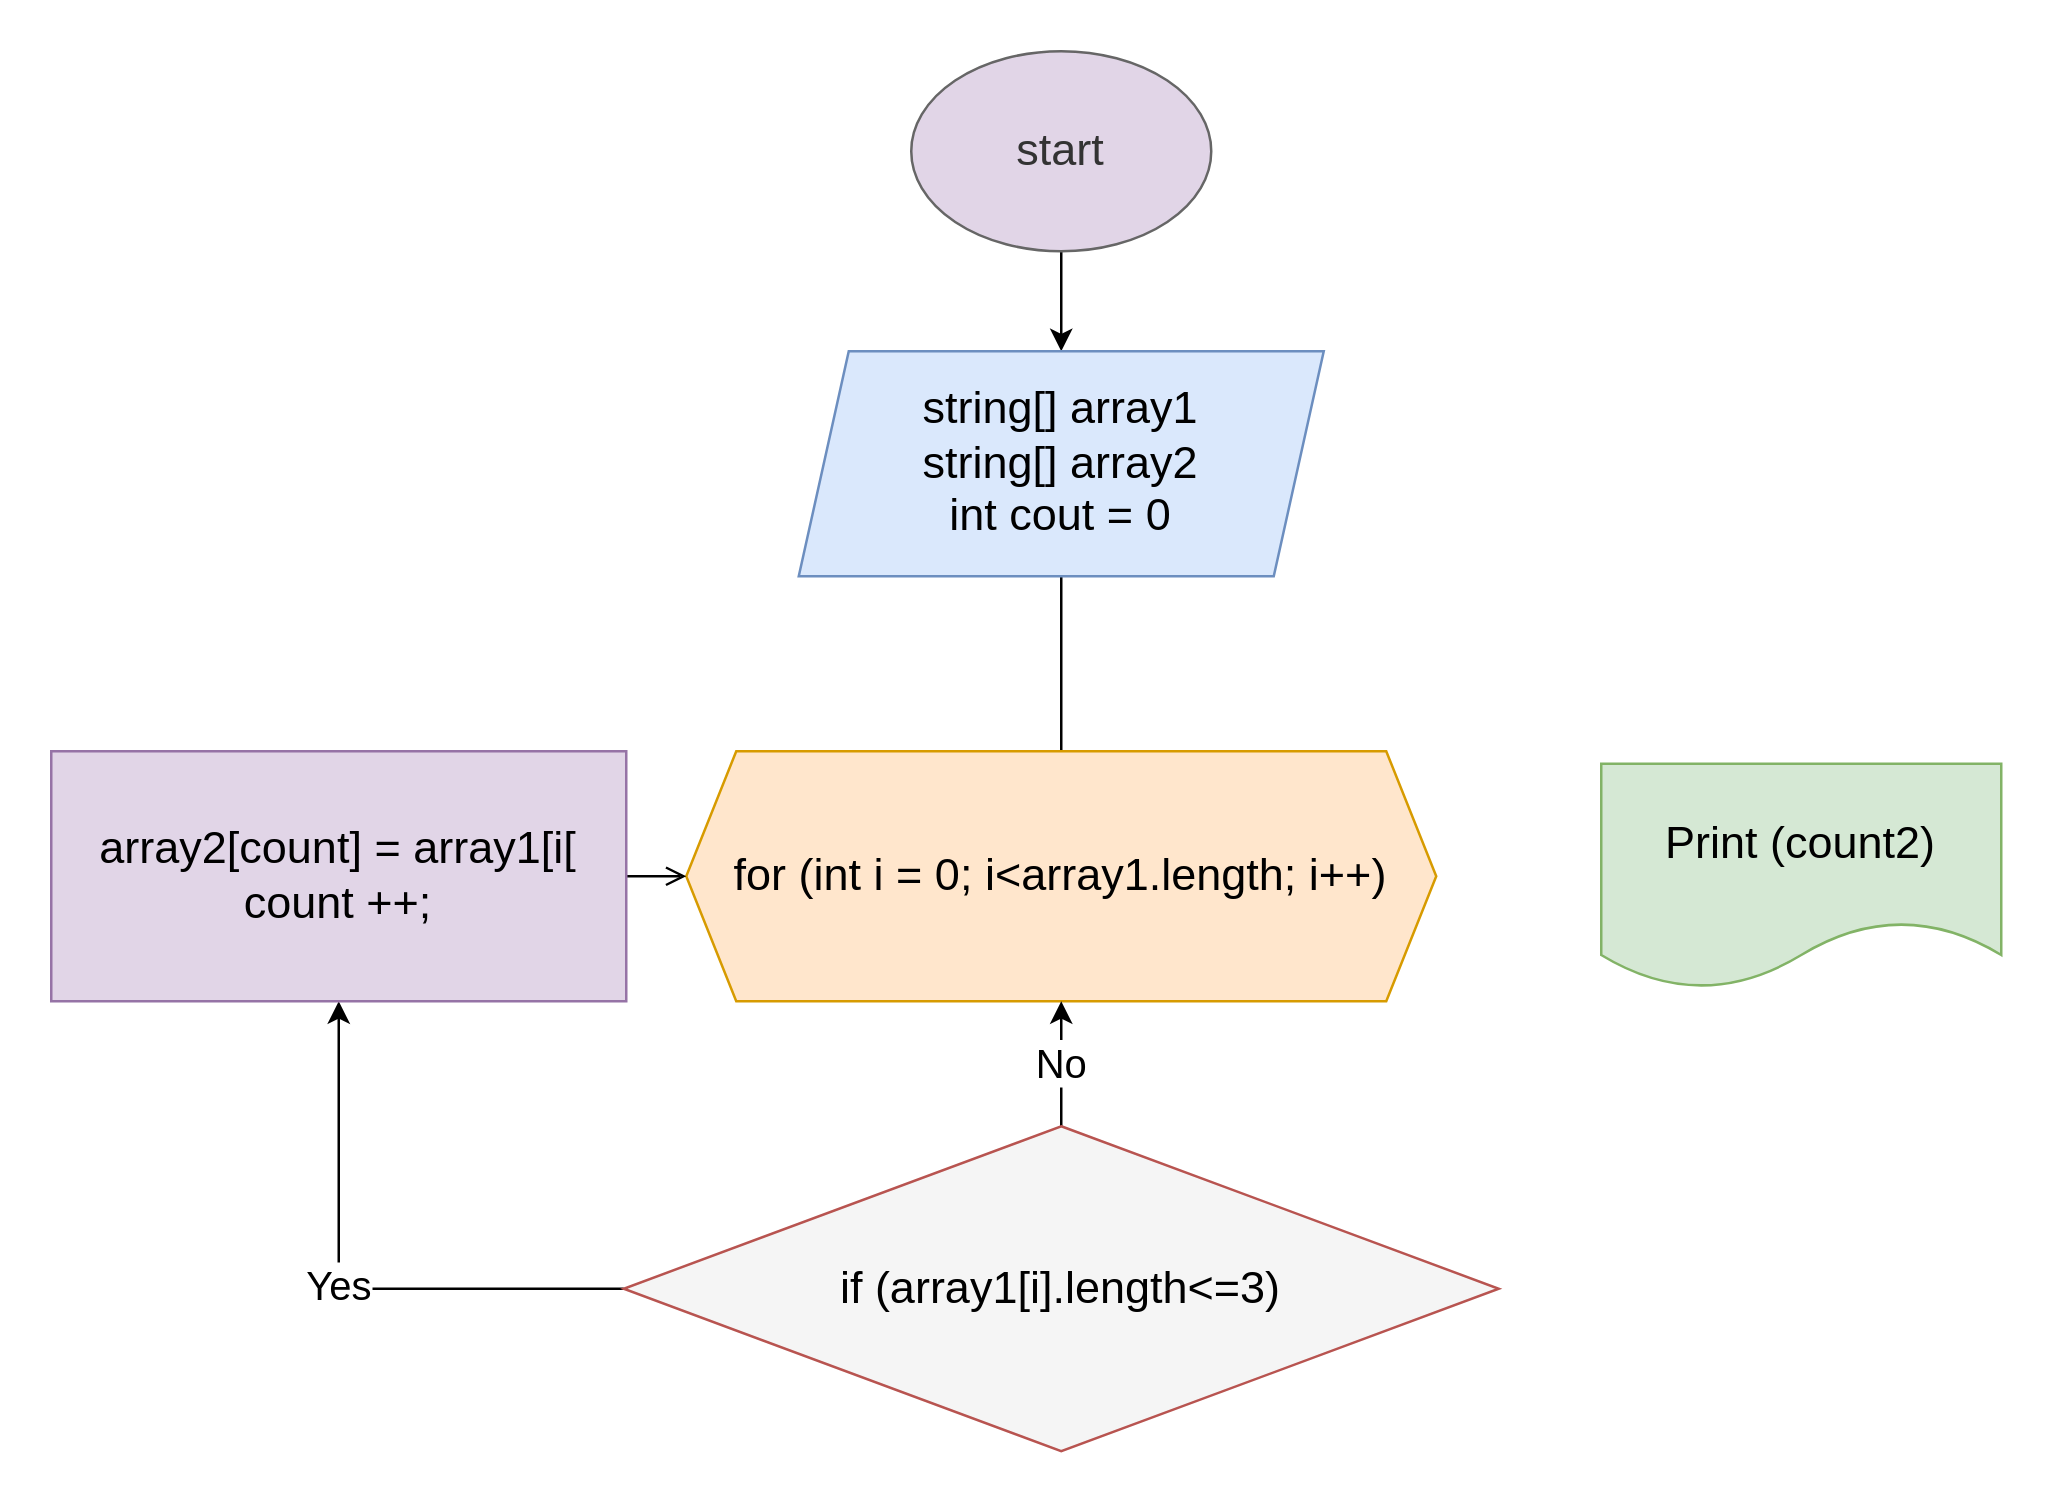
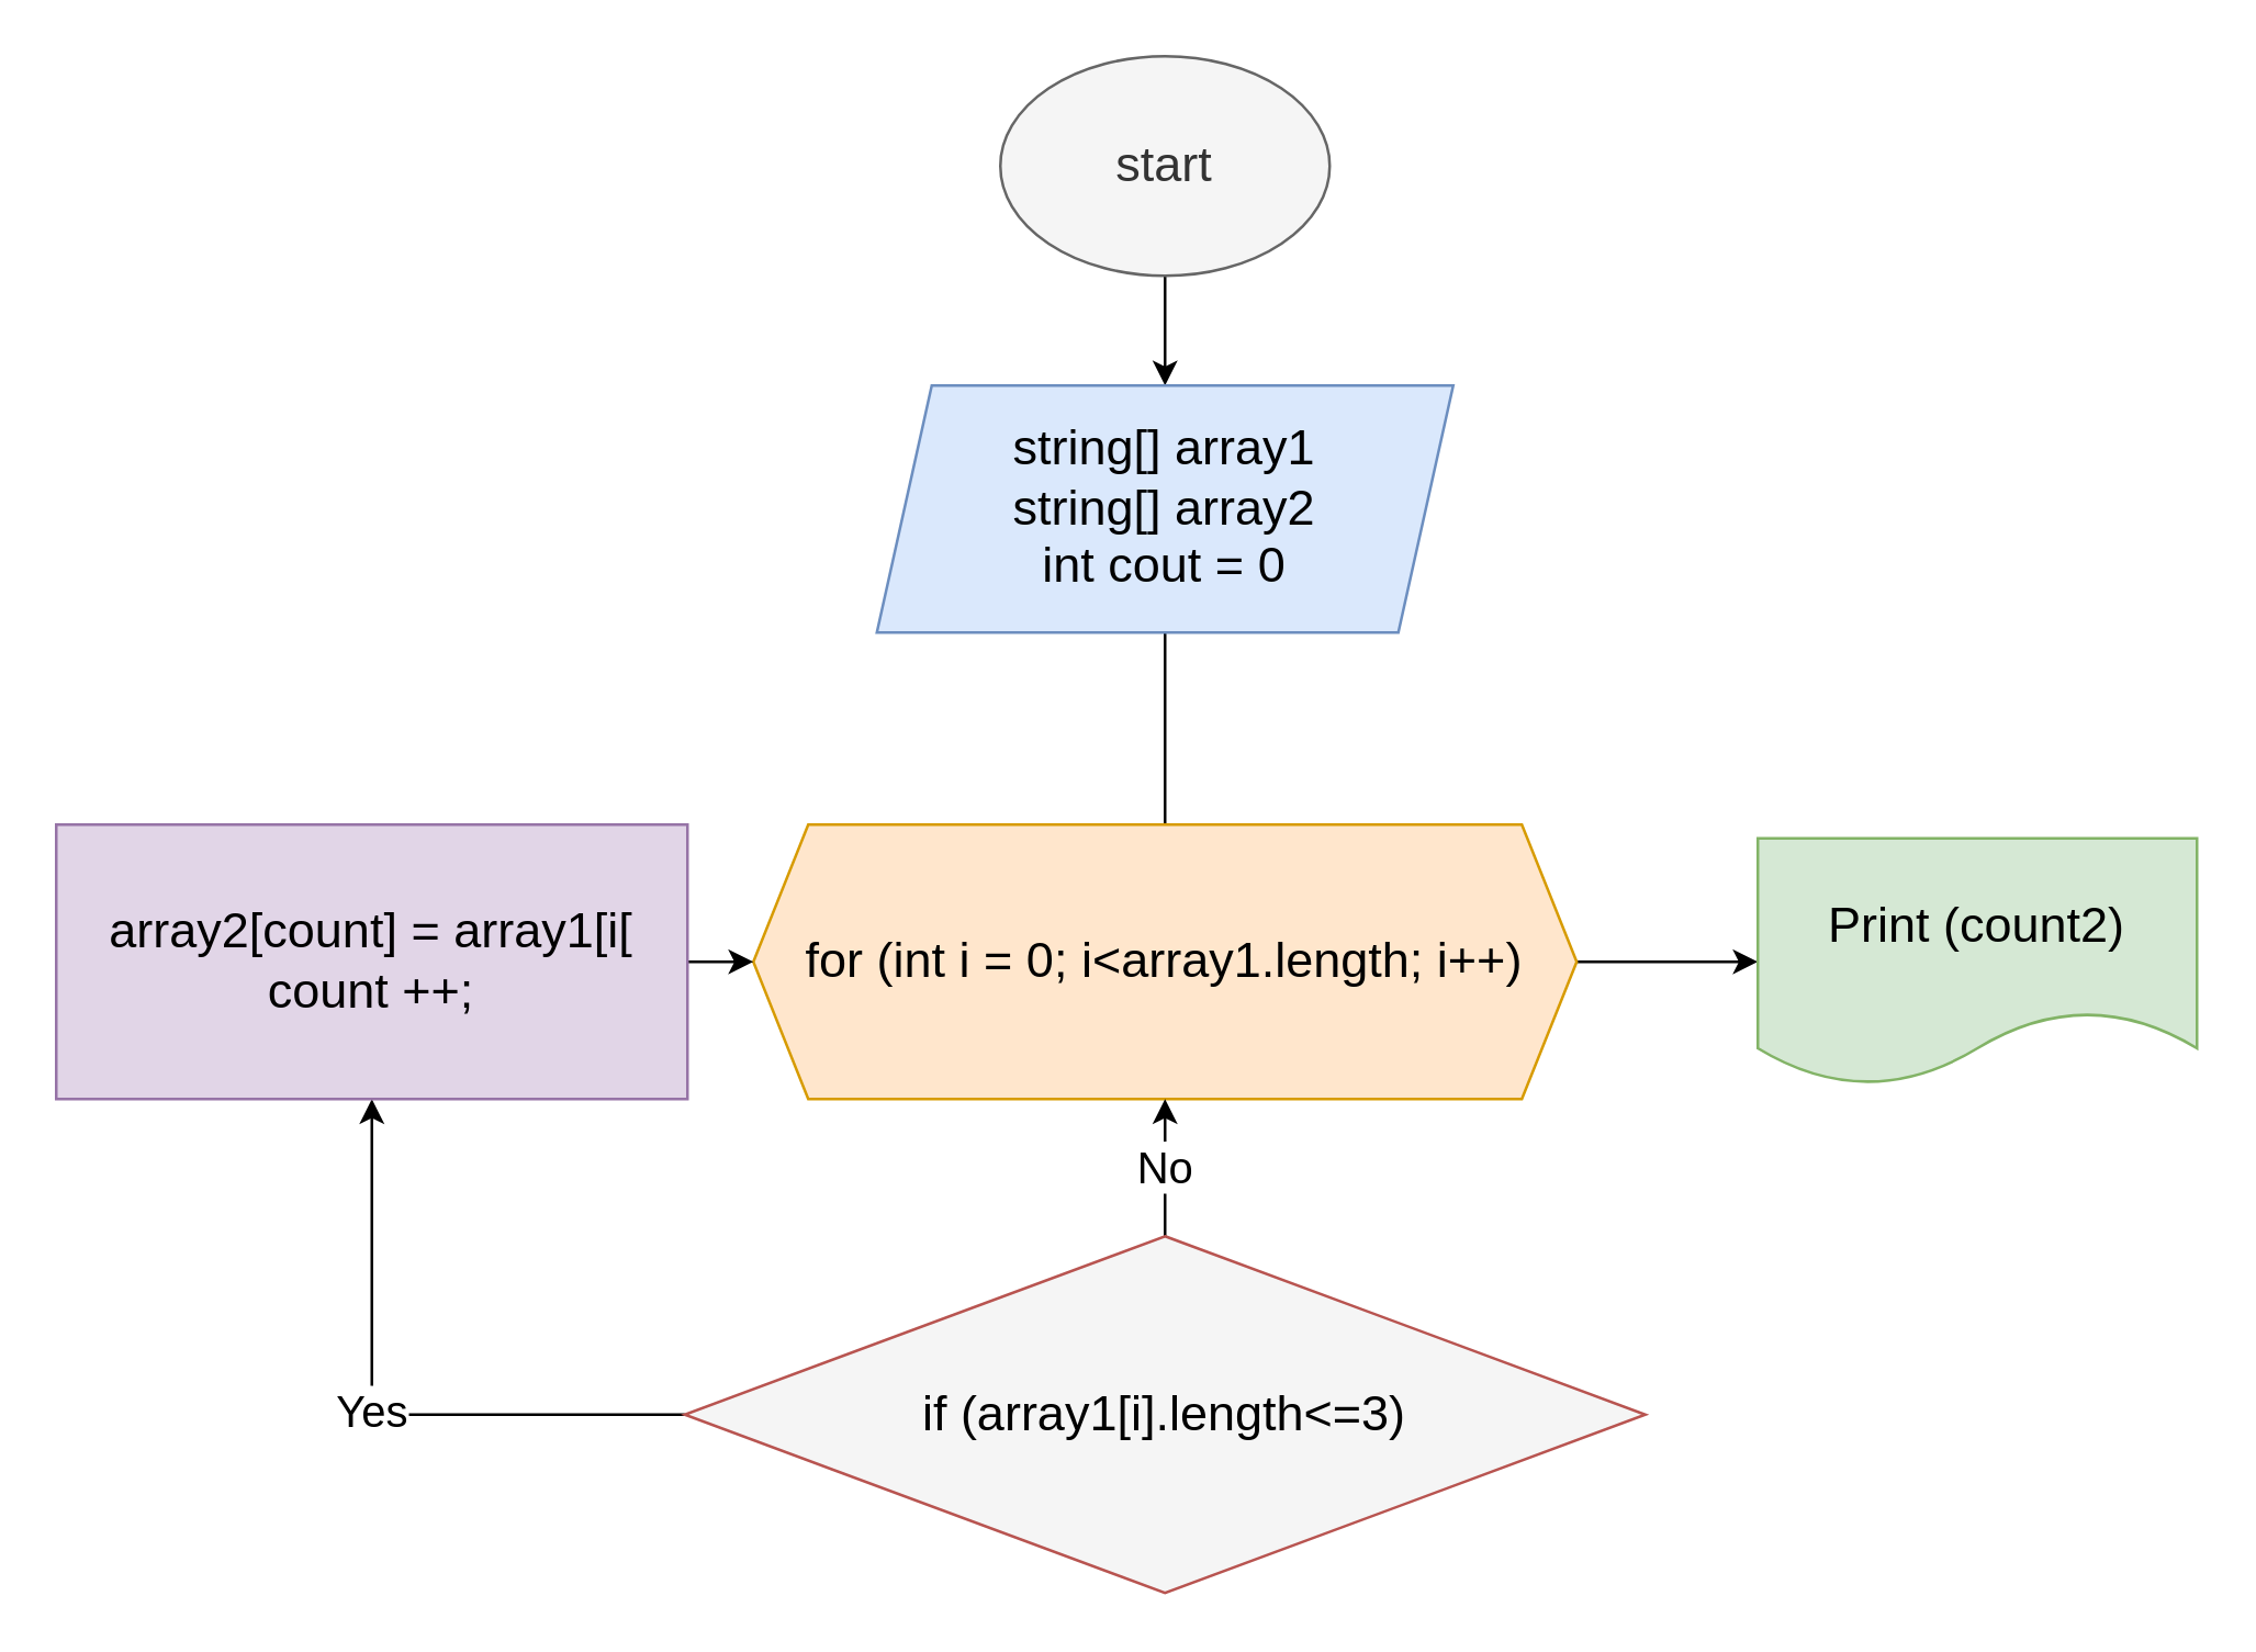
  <mxCell id="0" />
  <mxCell id="1" parent="0" />
  <mxCell id="2" value="" style="edgeStyle=orthogonalEdgeStyle;rounded=0;orthogonalLoop=1;jettySize=auto;html=1;" edge="1" parent="1" source="3" target="5"><mxGeometry relative="1" as="geometry" /></mxCell>
- <mxCell id="3" value="&lt;font style=&quot;font-size: 18px;&quot;&gt;start&lt;/font&gt;" style="ellipse;whiteSpace=wrap;html=1;fillColor=#e1d5e7;fontColor=#333333;strokeColor=#666666;" vertex="1" parent="1"><mxGeometry x="364" width="120" height="80" as="geometry" y="20" /></mxCell>
+ <mxCell id="3" value="&lt;font style=&quot;font-size: 18px;&quot;&gt;start&lt;/font&gt;" style="ellipse;whiteSpace=wrap;html=1;fillColor=#f5f5f5;fontColor=#333333;strokeColor=#666666;" vertex="1" parent="1"><mxGeometry x="364" width="120" height="80" as="geometry" y="20" /></mxCell>
  <mxCell id="4" value="" style="edgeStyle=orthogonalEdgeStyle;rounded=0;orthogonalLoop=1;jettySize=auto;html=1;endArrow=none;" edge="1" parent="1" source="5" target="7"><mxGeometry relative="1" as="geometry" /></mxCell>
  <mxCell id="5" value="&lt;font style=&quot;font-size: 18px;&quot;&gt;string[] array1&lt;br&gt;string[] array2&lt;br&gt;int cout = 0&lt;/font&gt;" style="shape=parallelogram;perimeter=parallelogramPerimeter;whiteSpace=wrap;html=1;fixedSize=1;fillColor=#dae8fc;strokeColor=#6c8ebf;" vertex="1" parent="1"><mxGeometry x="319" y="140" width="210" height="90" as="geometry" /></mxCell>
+ <mxCell id="6" value="" style="edgeStyle=orthogonalEdgeStyle;rounded=0;orthogonalLoop=1;jettySize=auto;html=1;fontSize=18;" edge="1" parent="1" source="7" target="13"><mxGeometry relative="1" as="geometry" /></mxCell>
  <mxCell id="7" value="&lt;font style=&quot;font-size: 18px;&quot;&gt;for (int i = 0; i&amp;lt;array1.length; i++)&lt;/font&gt;" style="shape=hexagon;perimeter=hexagonPerimeter2;whiteSpace=wrap;html=1;fixedSize=1;fillColor=#ffe6cc;strokeColor=#d79b00;" vertex="1" parent="1"><mxGeometry x="274" y="300" width="300" height="100" as="geometry" /></mxCell>
  <mxCell id="8" value="Yes" style="edgeStyle=orthogonalEdgeStyle;rounded=0;orthogonalLoop=1;jettySize=auto;html=1;entryX=0.5;entryY=1;entryDx=0;entryDy=0;exitX=0;exitY=0.5;exitDx=0;exitDy=0;fontSize=16;" edge="1" parent="1" source="10" target="12"><mxGeometry relative="1" as="geometry" /></mxCell>
  <mxCell id="9" value="No" style="edgeStyle=orthogonalEdgeStyle;rounded=0;orthogonalLoop=1;jettySize=auto;html=1;entryX=0.5;entryY=1;entryDx=0;entryDy=0;fontSize=16;" edge="1" parent="1" source="10" target="7"><mxGeometry relative="1" as="geometry" /></mxCell>
  <mxCell id="10" value="&lt;font style=&quot;font-size: 18px;&quot;&gt;if (array1[i].length&amp;lt;=3)&lt;/font&gt;" style="rhombus;whiteSpace=wrap;html=1;fillColor=#f5f5f5;strokeColor=#b85450;" vertex="1" parent="1"><mxGeometry x="249" y="450" width="350" height="130" as="geometry" /></mxCell>
- <mxCell id="11" style="edgeStyle=orthogonalEdgeStyle;rounded=0;orthogonalLoop=1;jettySize=auto;html=1;entryX=0;entryY=0.5;entryDx=0;entryDy=0;endArrow=open;" edge="1" parent="1" source="12" target="7"><mxGeometry relative="1" as="geometry" /></mxCell>
+ <mxCell id="11" style="edgeStyle=orthogonalEdgeStyle;rounded=0;orthogonalLoop=1;jettySize=auto;html=1;entryX=0;entryY=0.5;entryDx=0;entryDy=0;" edge="1" parent="1" source="12" target="7"><mxGeometry relative="1" as="geometry" /></mxCell>
  <mxCell id="12" value="&lt;font style=&quot;font-size: 18px;&quot;&gt;array2[count] = array1[i[&lt;br&gt;count ++;&lt;/font&gt;" style="rounded=0;whiteSpace=wrap;html=1;fillColor=#e1d5e7;strokeColor=#9673a6;" vertex="1" parent="1"><mxGeometry x="20" y="300" width="230" height="100" as="geometry" /></mxCell>
  <mxCell id="13" value="Print (count2)" style="shape=document;whiteSpace=wrap;html=1;boundedLbl=1;fontSize=18;fillColor=#d5e8d4;strokeColor=#82b366;" vertex="1" parent="1"><mxGeometry x="640" y="305" width="160" height="90" as="geometry" /></mxCell>
